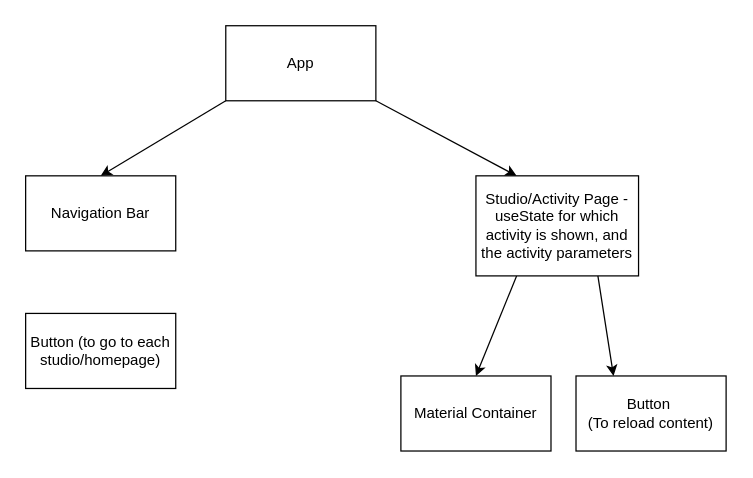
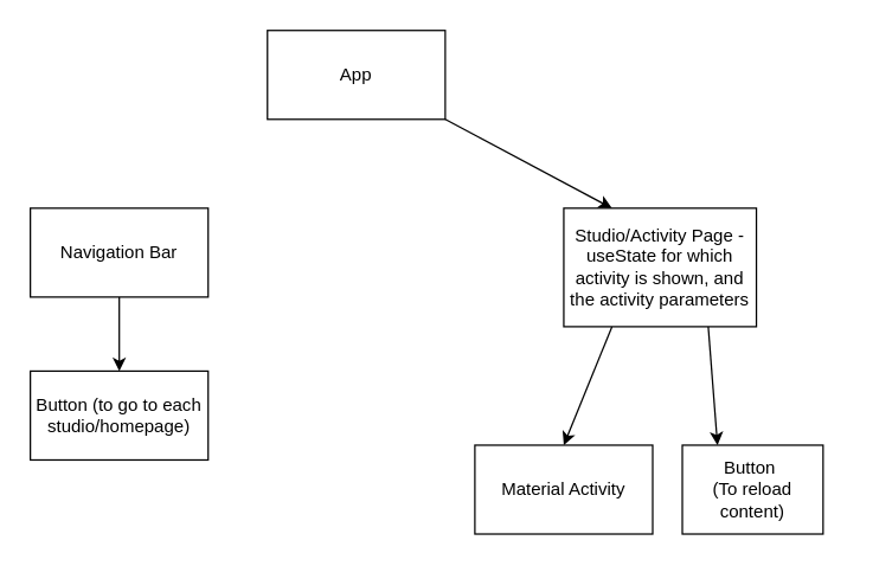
  <mxCell id="0" />
  <mxCell id="1" parent="0" />
- <mxCell id="2" style="edgeStyle=none;html=1;exitX=0;exitY=1;exitDx=0;exitDy=0;entryX=0.5;entryY=0;entryDx=0;entryDy=0;" edge="1" parent="1" source="4" target="6"><mxGeometry relative="1" as="geometry" /></mxCell>
  <mxCell id="3" style="edgeStyle=none;html=1;exitX=1;exitY=1;exitDx=0;exitDy=0;entryX=0.25;entryY=0;entryDx=0;entryDy=0;" edge="1" parent="1" source="4" target="10"><mxGeometry relative="1" as="geometry"><mxPoint x="420" y="140" as="targetPoint" /></mxGeometry></mxCell>
  <mxCell id="4" value="App" style="rounded=0;whiteSpace=wrap;html=1;" vertex="1" parent="1"><mxGeometry x="180" y="20" width="120" height="60" as="geometry" /></mxCell>
+ <mxCell id="5" style="edgeStyle=none;html=1;entryX=0.5;entryY=0;entryDx=0;entryDy=0;" edge="1" parent="1" source="6" target="7"><mxGeometry relative="1" as="geometry" /></mxCell>
  <mxCell id="6" value="Navigation Bar" style="rounded=0;whiteSpace=wrap;html=1;" vertex="1" parent="1"><mxGeometry x="20" y="140" width="120" height="60" as="geometry" /></mxCell>
  <mxCell id="7" value="Button (to go to each studio/homepage)" style="rounded=0;whiteSpace=wrap;html=1;" vertex="1" parent="1"><mxGeometry x="20" y="250" width="120" height="60" as="geometry" /></mxCell>
  <mxCell id="8" style="edgeStyle=none;html=1;exitX=0.25;exitY=1;exitDx=0;exitDy=0;entryX=0.5;entryY=0;entryDx=0;entryDy=0;" edge="1" parent="1" source="10" target="11"><mxGeometry relative="1" as="geometry" /></mxCell>
  <mxCell id="9" style="edgeStyle=none;html=1;exitX=0.75;exitY=1;exitDx=0;exitDy=0;entryX=0.25;entryY=0;entryDx=0;entryDy=0;" edge="1" parent="1" source="10" target="12"><mxGeometry relative="1" as="geometry" /></mxCell>
  <mxCell id="10" value="Studio/Activity Page -&lt;br&gt;useState for which activity is shown, and the activity parameters" style="rounded=0;whiteSpace=wrap;html=1;" vertex="1" parent="1"><mxGeometry x="380" y="140" width="130" height="80" as="geometry" /></mxCell>
- <mxCell id="11" value="Material Container" style="rounded=0;whiteSpace=wrap;html=1;" vertex="1" parent="1"><mxGeometry x="320" y="300" width="120" height="60" as="geometry" /></mxCell>
- <mxCell id="12" value="Button&amp;nbsp;&lt;br&gt;(To reload content)" style="rounded=0;whiteSpace=wrap;html=1;" vertex="1" parent="1"><mxGeometry x="460" y="300" width="120" height="60" as="geometry" /></mxCell>
+ <mxCell id="11" value="Material Activity" style="rounded=0;whiteSpace=wrap;html=1;" vertex="1" parent="1"><mxGeometry x="320" y="300" width="120" height="60" as="geometry" /></mxCell>
+ <mxCell id="12" value="Button&amp;nbsp;&lt;br&gt;(To reload content)" style="rounded=0;whiteSpace=wrap;html=1;" vertex="1" parent="1"><mxGeometry x="460" y="300" width="95" height="60" as="geometry" /></mxCell>
